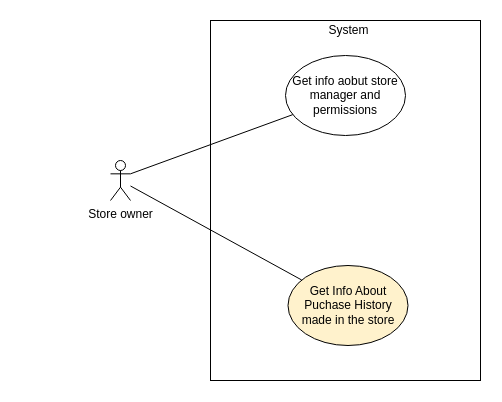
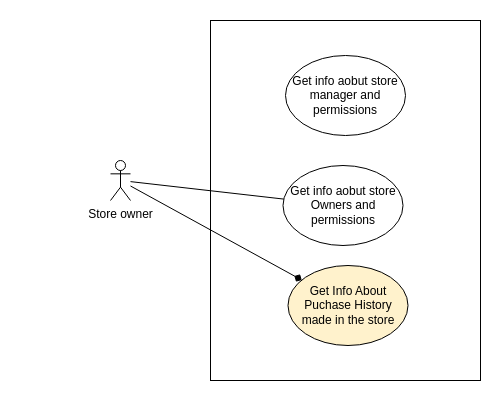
  <mxCell id="0" />
  <mxCell id="1" parent="0" />
  <mxCell id="2" value="" style="group" vertex="1" connectable="0" parent="1"><mxGeometry x="20" y="20" width="460" height="360" as="geometry" /></mxCell>
  <mxCell id="3" value="" style="rounded=0;whiteSpace=wrap;html=1;" vertex="1" parent="2"><mxGeometry x="190" width="270" height="360" as="geometry" /></mxCell>
  <mxCell id="4" value="Store owner" style="shape=umlActor;verticalLabelPosition=bottom;verticalAlign=top;html=1;outlineConnect=0;" vertex="1" parent="2"><mxGeometry x="90" y="140" width="20" height="40" as="geometry" /></mxCell>
  <mxCell id="5" value="Get Info About Puchase History made in the store" style="ellipse;whiteSpace=wrap;html=1;fillColor=#fff2cc;" vertex="1" parent="2"><mxGeometry x="267.5" y="245" width="120" height="80" as="geometry" /></mxCell>
- <mxCell id="6" value="" style="endArrow=none;html=1;" edge="1" parent="2" source="4" target="5"><mxGeometry width="50" height="50" relative="1" as="geometry"><mxPoint x="330" y="270" as="sourcePoint" /><mxPoint x="380" y="220" as="targetPoint" /></mxGeometry></mxCell>
+ <mxCell id="6" value="" style="endArrow=diamond;html=1;" edge="1" parent="2" source="4" target="5"><mxGeometry width="50" height="50" relative="1" as="geometry"><mxPoint x="330" y="270" as="sourcePoint" /><mxPoint x="380" y="220" as="targetPoint" /></mxGeometry></mxCell>
+ <mxCell id="7" value="Get info aobut store Owners and permissions" style="ellipse;whiteSpace=wrap;html=1;" vertex="1" parent="2"><mxGeometry x="262.5" y="145" width="120" height="80" as="geometry" /></mxCell>
+ <mxCell id="8" value="" style="endArrow=none;html=1;" edge="1" parent="2" source="7" target="4"><mxGeometry width="50" height="50" relative="1" as="geometry"><mxPoint x="290" y="170" as="sourcePoint" /><mxPoint x="340" y="120" as="targetPoint" /></mxGeometry></mxCell>
  <mxCell id="9" value="Get info aobut store manager and permissions" style="ellipse;whiteSpace=wrap;html=1;" vertex="1" parent="2"><mxGeometry x="265" y="35" width="120" height="80" as="geometry" /></mxCell>
- <mxCell id="10" value="" style="endArrow=none;html=1;entryX=1;entryY=0.333;entryDx=0;entryDy=0;entryPerimeter=0;" edge="1" parent="2" source="9" target="4"><mxGeometry width="50" height="50" relative="1" as="geometry"><mxPoint x="270" y="180" as="sourcePoint" /><mxPoint x="90" y="180" as="targetPoint" /></mxGeometry></mxCell>
- <mxCell id="11" value="System" style="text;html=1;align=center;verticalAlign=middle;resizable=0;points=[];autosize=1;" vertex="1" parent="2"><mxGeometry x="297.5" width="60" height="20" as="geometry" /></mxCell>
